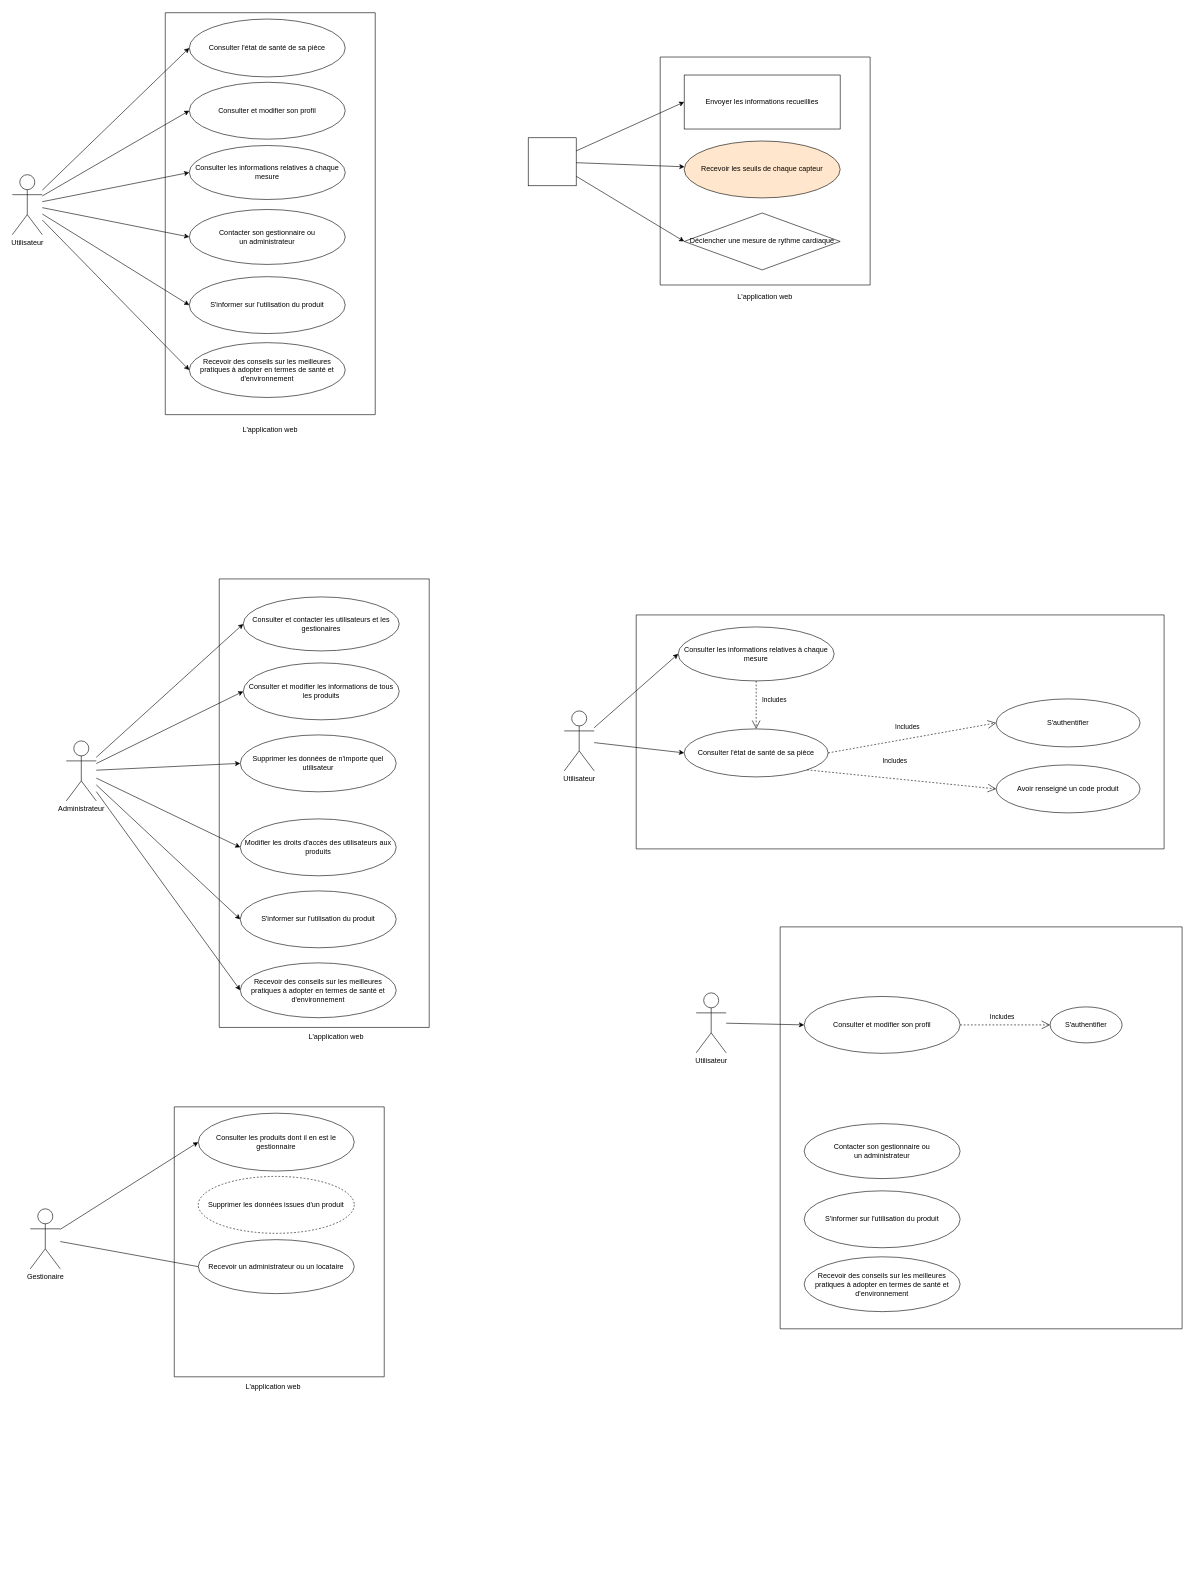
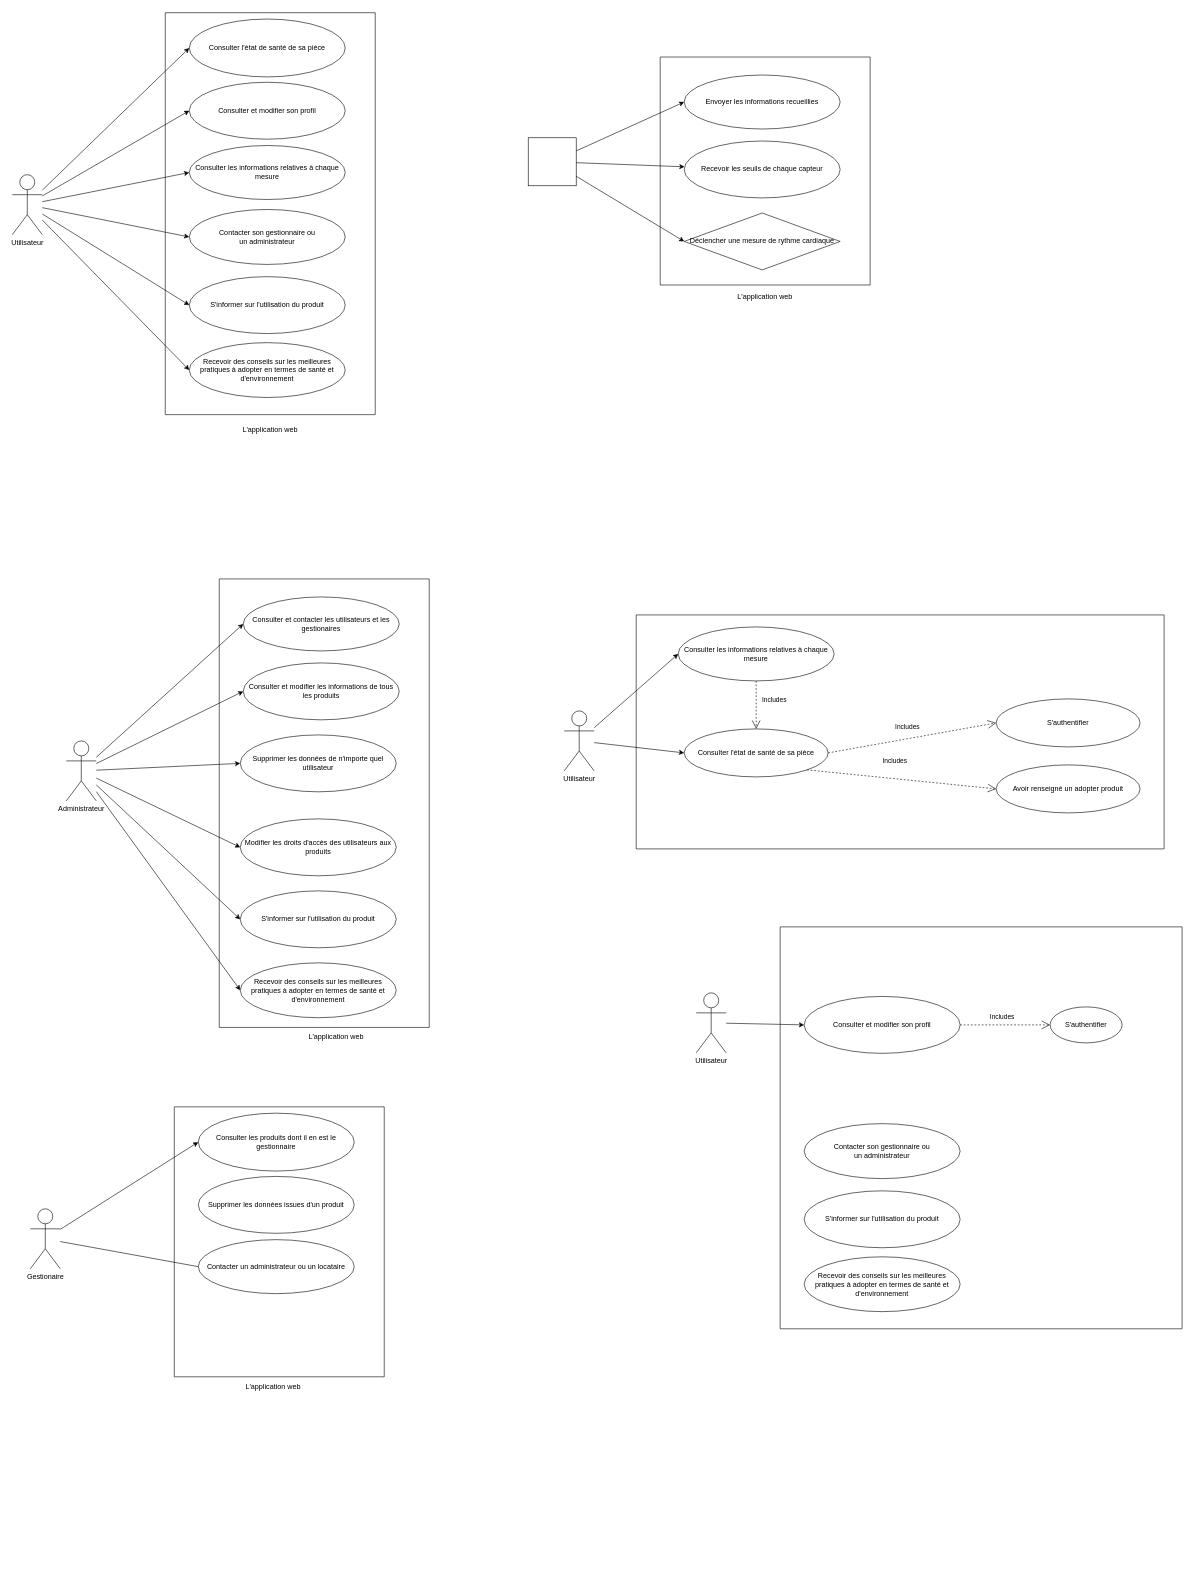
  <mxCell id="0" />
  <mxCell id="1" parent="0" />
  <mxCell id="2" value="" style="group" vertex="1" connectable="0" parent="1"><mxGeometry x="20" y="20.13" width="715" height="779.25" as="geometry" /></mxCell>
  <mxCell id="3" value="" style="group" parent="2" vertex="1" connectable="0"><mxGeometry x="255" width="460" height="779.25" as="geometry" /></mxCell>
  <mxCell id="4" value="" style="group" vertex="1" connectable="0" parent="3"><mxGeometry width="350" height="779.25" as="geometry" /></mxCell>
  <mxCell id="5" value="" style="swimlane;startSize=0;" parent="4" vertex="1"><mxGeometry width="350" height="670" as="geometry" /></mxCell>
  <mxCell id="6" value="Consulter l'état de santé de sa pièce" style="ellipse;whiteSpace=wrap;html=1;" parent="5" vertex="1"><mxGeometry x="40" y="10.541" width="260" height="96.493" as="geometry" /></mxCell>
  <mxCell id="7" value="Consulter et modifier son profil" style="ellipse;whiteSpace=wrap;html=1;" parent="5" vertex="1"><mxGeometry x="40" y="115.952" width="260" height="94.87" as="geometry" /></mxCell>
  <mxCell id="8" value="Consulter les informations relatives à chaque mesure" style="ellipse;whiteSpace=wrap;html=1;" parent="5" vertex="1"><mxGeometry x="40" y="221.363" width="260" height="90.01" as="geometry" /></mxCell>
  <mxCell id="9" value="Contacter son gestionnaire ou &lt;br&gt;un administrateur" style="ellipse;whiteSpace=wrap;html=1;" parent="5" vertex="1"><mxGeometry x="40" y="327.997" width="260" height="91.634" as="geometry" /></mxCell>
  <mxCell id="10" value="S'informer sur l'utilisation du produit" style="ellipse;whiteSpace=wrap;html=1;" parent="5" vertex="1"><mxGeometry x="40" y="439.996" width="260" height="94.87" as="geometry" /></mxCell>
  <mxCell id="11" value="Recevoir des conseils sur les meilleures pratiques à adopter en termes de santé et d'environnement" style="ellipse;whiteSpace=wrap;html=1;" vertex="1" parent="5"><mxGeometry x="40" y="549.996" width="260" height="91.402" as="geometry" /></mxCell>
  <mxCell id="12" value="L'application web" style="text;html=1;strokeColor=none;fillColor=none;align=center;verticalAlign=middle;whiteSpace=wrap;rounded=0;" parent="4" vertex="1"><mxGeometry x="120" y="679.997" width="110" height="31.623" as="geometry" /></mxCell>
  <mxCell id="13" value="" style="group" vertex="1" connectable="0" parent="2"><mxGeometry y="270" width="50" height="100" as="geometry" /></mxCell>
  <mxCell id="14" value="Utilisateur" style="shape=umlActor;verticalLabelPosition=bottom;verticalAlign=top;html=1;outlineConnect=0;" parent="13" vertex="1"><mxGeometry width="50" height="100" as="geometry" /></mxCell>
  <mxCell id="15" style="rounded=0;orthogonalLoop=1;jettySize=auto;html=1;entryX=0;entryY=0.5;entryDx=0;entryDy=0;" edge="1" parent="2" source="14" target="6"><mxGeometry relative="1" as="geometry" /></mxCell>
  <mxCell id="16" style="edgeStyle=none;rounded=0;orthogonalLoop=1;jettySize=auto;html=1;entryX=0;entryY=0.5;entryDx=0;entryDy=0;" edge="1" parent="2" source="14" target="7"><mxGeometry relative="1" as="geometry"><mxPoint x="100" y="750" as="sourcePoint" /></mxGeometry></mxCell>
  <mxCell id="17" style="edgeStyle=none;rounded=0;orthogonalLoop=1;jettySize=auto;html=1;entryX=0;entryY=0.5;entryDx=0;entryDy=0;" edge="1" parent="2" source="14" target="8"><mxGeometry relative="1" as="geometry" /></mxCell>
  <mxCell id="18" style="edgeStyle=none;rounded=0;orthogonalLoop=1;jettySize=auto;html=1;entryX=0;entryY=0.5;entryDx=0;entryDy=0;" edge="1" parent="2" source="14" target="9"><mxGeometry relative="1" as="geometry" /></mxCell>
  <mxCell id="19" style="edgeStyle=none;rounded=0;orthogonalLoop=1;jettySize=auto;html=1;entryX=0;entryY=0.5;entryDx=0;entryDy=0;" edge="1" parent="2" source="14" target="10"><mxGeometry relative="1" as="geometry" /></mxCell>
  <mxCell id="20" style="edgeStyle=none;rounded=0;orthogonalLoop=1;jettySize=auto;html=1;entryX=0;entryY=0.5;entryDx=0;entryDy=0;" edge="1" parent="2" source="14" target="11"><mxGeometry relative="1" as="geometry" /></mxCell>
  <mxCell id="21" value="" style="group" vertex="1" connectable="0" parent="1"><mxGeometry x="110" y="964" width="715" height="779.25" as="geometry" /></mxCell>
  <mxCell id="22" value="" style="group" vertex="1" connectable="0" parent="21"><mxGeometry x="255" width="460" height="779.25" as="geometry" /></mxCell>
  <mxCell id="23" value="" style="group" vertex="1" connectable="0" parent="22"><mxGeometry width="350" height="779.25" as="geometry" /></mxCell>
  <mxCell id="24" value="" style="swimlane;startSize=0;" vertex="1" parent="23"><mxGeometry width="350" height="747.63" as="geometry" /></mxCell>
  <mxCell id="25" value="Consulter et contacter les utilisateurs et les gestionaires" style="ellipse;whiteSpace=wrap;html=1;" vertex="1" parent="24"><mxGeometry x="40" y="30.003" width="260" height="90.01" as="geometry" /></mxCell>
  <mxCell id="26" value="S'informer sur l'utilisation du produit" style="ellipse;whiteSpace=wrap;html=1;" vertex="1" parent="24"><mxGeometry x="35" y="519.996" width="260" height="94.87" as="geometry" /></mxCell>
  <mxCell id="27" value="Recevoir des conseils sur les meilleures pratiques à adopter en termes de santé et d'environnement" style="ellipse;whiteSpace=wrap;html=1;" vertex="1" parent="24"><mxGeometry x="35" y="639.996" width="260" height="91.402" as="geometry" /></mxCell>
  <mxCell id="28" value="Consulter et modifier les informations de tous les produits" style="ellipse;whiteSpace=wrap;html=1;" vertex="1" parent="24"><mxGeometry x="40" y="139.996" width="260" height="94.87" as="geometry" /></mxCell>
  <mxCell id="29" value="Supprimer les données de n'importe quel utilisateur" style="ellipse;whiteSpace=wrap;html=1;" vertex="1" parent="24"><mxGeometry x="35" y="259.996" width="260" height="94.87" as="geometry" /></mxCell>
  <mxCell id="30" value="Modifier les droits d'accès des utilisateurs aux produits" style="ellipse;whiteSpace=wrap;html=1;" vertex="1" parent="24"><mxGeometry x="35" y="399.996" width="260" height="94.87" as="geometry" /></mxCell>
  <mxCell id="31" value="L'application web" style="text;html=1;strokeColor=none;fillColor=none;align=center;verticalAlign=middle;whiteSpace=wrap;rounded=0;" vertex="1" parent="23"><mxGeometry x="140" y="747.627" width="110" height="31.623" as="geometry" /></mxCell>
  <mxCell id="32" value="" style="group" vertex="1" connectable="0" parent="21"><mxGeometry y="270" width="50" height="100" as="geometry" /></mxCell>
  <mxCell id="33" value="Administrateur" style="shape=umlActor;verticalLabelPosition=bottom;verticalAlign=top;html=1;outlineConnect=0;" vertex="1" parent="32"><mxGeometry width="50" height="100" as="geometry" /></mxCell>
  <mxCell id="34" style="edgeStyle=none;rounded=0;orthogonalLoop=1;jettySize=auto;html=1;entryX=0;entryY=0.5;entryDx=0;entryDy=0;" edge="1" parent="21" source="33" target="25"><mxGeometry relative="1" as="geometry" /></mxCell>
  <mxCell id="35" style="edgeStyle=none;rounded=0;orthogonalLoop=1;jettySize=auto;html=1;entryX=0;entryY=0.5;entryDx=0;entryDy=0;" edge="1" parent="21" source="33" target="26"><mxGeometry relative="1" as="geometry" /></mxCell>
  <mxCell id="36" style="edgeStyle=none;rounded=0;orthogonalLoop=1;jettySize=auto;html=1;entryX=0;entryY=0.5;entryDx=0;entryDy=0;" edge="1" parent="21" source="33" target="27"><mxGeometry relative="1" as="geometry" /></mxCell>
  <mxCell id="37" style="edgeStyle=none;rounded=0;orthogonalLoop=1;jettySize=auto;html=1;entryX=0;entryY=0.5;entryDx=0;entryDy=0;" edge="1" parent="21" source="33" target="28"><mxGeometry relative="1" as="geometry" /></mxCell>
  <mxCell id="38" style="edgeStyle=none;rounded=0;orthogonalLoop=1;jettySize=auto;html=1;entryX=0;entryY=0.5;entryDx=0;entryDy=0;" edge="1" parent="21" source="33" target="29"><mxGeometry relative="1" as="geometry" /></mxCell>
  <mxCell id="39" style="edgeStyle=none;rounded=0;orthogonalLoop=1;jettySize=auto;html=1;entryX=0;entryY=0.5;entryDx=0;entryDy=0;" edge="1" parent="21" source="33" target="30"><mxGeometry relative="1" as="geometry" /></mxCell>
  <mxCell id="40" value="" style="group" vertex="1" connectable="0" parent="1"><mxGeometry x="35" y="1844" width="715" height="779.25" as="geometry" /></mxCell>
  <mxCell id="41" value="" style="group" vertex="1" connectable="0" parent="40"><mxGeometry x="255" width="460" height="779.25" as="geometry" /></mxCell>
  <mxCell id="42" value="" style="group" vertex="1" connectable="0" parent="41"><mxGeometry width="350" height="779.25" as="geometry" /></mxCell>
  <mxCell id="43" value="" style="swimlane;startSize=0;" vertex="1" parent="42"><mxGeometry width="350" height="450" as="geometry" /></mxCell>
  <mxCell id="44" value="Consulter les produits dont il en est le gestionnaire" style="ellipse;whiteSpace=wrap;html=1;" vertex="1" parent="43"><mxGeometry x="40" y="10.541" width="260" height="96.493" as="geometry" /></mxCell>
- <mxCell id="45" value="Supprimer les données issues d'un produit" style="ellipse;whiteSpace=wrap;html=1;dashed=1;" vertex="1" parent="43"><mxGeometry x="40" y="115.952" width="260" height="94.87" as="geometry" /></mxCell>
- <mxCell id="46" value="Recevoir un administrateur ou un locataire" style="ellipse;whiteSpace=wrap;html=1;" vertex="1" parent="43"><mxGeometry x="40" y="221.363" width="260" height="90.01" as="geometry" /></mxCell>
+ <mxCell id="45" value="Supprimer les données issues d'un produit" style="ellipse;whiteSpace=wrap;html=1;" vertex="1" parent="43"><mxGeometry x="40" y="115.952" width="260" height="94.87" as="geometry" /></mxCell>
+ <mxCell id="46" value="Contacter un administrateur ou un locataire" style="ellipse;whiteSpace=wrap;html=1;" vertex="1" parent="43"><mxGeometry x="40" y="221.363" width="260" height="90.01" as="geometry" /></mxCell>
  <mxCell id="47" value="L'application web" style="text;html=1;strokeColor=none;fillColor=none;align=center;verticalAlign=middle;whiteSpace=wrap;rounded=0;" vertex="1" parent="42"><mxGeometry x="110" y="449.997" width="110" height="31.623" as="geometry" /></mxCell>
  <mxCell id="48" value="" style="group" vertex="1" connectable="0" parent="40"><mxGeometry x="15" y="170" width="50" height="100" as="geometry" /></mxCell>
  <mxCell id="49" value="Gestionaire" style="shape=umlActor;verticalLabelPosition=bottom;verticalAlign=top;html=1;outlineConnect=0;" vertex="1" parent="48"><mxGeometry width="50" height="100" as="geometry" /></mxCell>
  <mxCell id="50" style="rounded=0;orthogonalLoop=1;jettySize=auto;html=1;entryX=0;entryY=0.5;entryDx=0;entryDy=0;" edge="1" parent="40" source="49" target="44"><mxGeometry relative="1" as="geometry" /></mxCell>
  <mxCell id="51" style="edgeStyle=none;rounded=0;orthogonalLoop=1;jettySize=auto;html=1;entryX=0;entryY=0.5;entryDx=0;entryDy=0;endArrow=none;" edge="1" parent="40" source="49" target="46"><mxGeometry relative="1" as="geometry" /></mxCell>
  <mxCell id="52" value="" style="group" vertex="1" connectable="0" parent="1"><mxGeometry x="880" y="94" width="570" height="779.25" as="geometry" /></mxCell>
  <mxCell id="53" value="" style="group" vertex="1" connectable="0" parent="52"><mxGeometry x="220" width="350" height="779.25" as="geometry" /></mxCell>
  <mxCell id="54" value="" style="group" vertex="1" connectable="0" parent="53"><mxGeometry width="350" height="416.24" as="geometry" /></mxCell>
  <mxCell id="55" value="" style="swimlane;startSize=0;" vertex="1" parent="54"><mxGeometry width="350" height="380" as="geometry" /></mxCell>
- <mxCell id="56" value="Envoyer les informations recueillies" style="whiteSpace=wrap;html=1;rounded=0;" vertex="1" parent="55"><mxGeometry x="40" y="30.003" width="260" height="90.01" as="geometry" /></mxCell>
- <mxCell id="57" value="Recevoir les seuils de chaque capteur" style="ellipse;whiteSpace=wrap;html=1;fillColor=#ffe6cc;" vertex="1" parent="55"><mxGeometry x="40" y="139.996" width="260" height="94.87" as="geometry" /></mxCell>
+ <mxCell id="56" value="Envoyer les informations recueillies" style="ellipse;whiteSpace=wrap;html=1;" vertex="1" parent="55"><mxGeometry x="40" y="30.003" width="260" height="90.01" as="geometry" /></mxCell>
+ <mxCell id="57" value="Recevoir les seuils de chaque capteur" style="ellipse;whiteSpace=wrap;html=1;" vertex="1" parent="55"><mxGeometry x="40" y="139.996" width="260" height="94.87" as="geometry" /></mxCell>
  <mxCell id="58" value="Déclencher une mesure de rythme cardiaque" style="rhombus;whiteSpace=wrap;html=1;" vertex="1" parent="55"><mxGeometry x="40" y="259.996" width="260" height="94.87" as="geometry" /></mxCell>
  <mxCell id="59" value="L'application web" style="text;html=1;strokeColor=none;fillColor=none;align=center;verticalAlign=middle;whiteSpace=wrap;rounded=0;" vertex="1" parent="54"><mxGeometry x="120" y="384.617" width="110" height="31.623" as="geometry" /></mxCell>
  <mxCell id="60" value="" style="group" vertex="1" connectable="0" parent="52"><mxGeometry y="134.62" width="80" height="110" as="geometry" /></mxCell>
  <mxCell id="61" value="" style="group" vertex="1" connectable="0" parent="60"><mxGeometry width="80" height="110" as="geometry" /></mxCell>
  <mxCell id="62" value="" style="whiteSpace=wrap;html=1;aspect=fixed;" vertex="1" parent="61"><mxGeometry width="80" height="80" as="geometry" /></mxCell>
  <mxCell id="63" style="edgeStyle=none;rounded=0;orthogonalLoop=1;jettySize=auto;html=1;entryX=0;entryY=0.5;entryDx=0;entryDy=0;" edge="1" parent="52" source="62" target="56"><mxGeometry relative="1" as="geometry" /></mxCell>
  <mxCell id="64" style="edgeStyle=none;rounded=0;orthogonalLoop=1;jettySize=auto;html=1;" edge="1" parent="52" source="62" target="57"><mxGeometry relative="1" as="geometry" /></mxCell>
  <mxCell id="65" style="edgeStyle=none;rounded=0;orthogonalLoop=1;jettySize=auto;html=1;entryX=0;entryY=0.5;entryDx=0;entryDy=0;" edge="1" parent="52" source="62" target="58"><mxGeometry relative="1" as="geometry" /></mxCell>
  <mxCell id="66" value="" style="swimlane;startSize=0;" vertex="1" parent="1"><mxGeometry x="1060" y="1024" width="880" height="390.01" as="geometry" /></mxCell>
- <mxCell id="67" value="Avoir renseigné un code produit" style="ellipse;whiteSpace=wrap;html=1;" vertex="1" parent="66"><mxGeometry x="600" y="250" width="240" height="80" as="geometry" /></mxCell>
+ <mxCell id="67" value="Avoir renseigné un adopter produit" style="ellipse;whiteSpace=wrap;html=1;" vertex="1" parent="66"><mxGeometry x="600" y="250" width="240" height="80" as="geometry" /></mxCell>
  <mxCell id="68" value="S'authentifier" style="ellipse;whiteSpace=wrap;html=1;" vertex="1" parent="66"><mxGeometry x="600" y="140" width="240" height="80" as="geometry" /></mxCell>
  <mxCell id="69" value="Consulter l'état de santé de sa pièce" style="ellipse;whiteSpace=wrap;html=1;" vertex="1" parent="66"><mxGeometry x="80" y="190" width="240" height="80" as="geometry" /></mxCell>
  <mxCell id="70" value="Includes" style="endArrow=open;endSize=12;dashed=1;html=1;rounded=0;exitX=1;exitY=0.5;exitDx=0;exitDy=0;entryX=0;entryY=0.5;entryDx=0;entryDy=0;" edge="1" parent="66" source="69" target="68"><mxGeometry x="-0.039" y="19" width="160" relative="1" as="geometry"><mxPoint x="380" y="290" as="sourcePoint" /><mxPoint x="540" y="290" as="targetPoint" /><mxPoint as="offset" /></mxGeometry></mxCell>
  <mxCell id="71" value="Includes" style="endArrow=open;endSize=12;dashed=1;html=1;rounded=0;exitX=1;exitY=1;exitDx=0;exitDy=0;entryX=0;entryY=0.5;entryDx=0;entryDy=0;" edge="1" parent="66" source="69" target="67"><mxGeometry x="-0.085" y="29" width="160" relative="1" as="geometry"><mxPoint x="100" y="410" as="sourcePoint" /><mxPoint x="260" y="410" as="targetPoint" /><mxPoint x="-1" as="offset" /></mxGeometry></mxCell>
  <mxCell id="72" value="Consulter les informations relatives à chaque mesure" style="ellipse;whiteSpace=wrap;html=1;" vertex="1" parent="66"><mxGeometry x="70" y="20.003" width="260" height="90.01" as="geometry" /></mxCell>
  <mxCell id="73" value="Includes" style="endArrow=open;endSize=12;dashed=1;html=1;rounded=0;exitX=0.5;exitY=1;exitDx=0;exitDy=0;entryX=0.5;entryY=0;entryDx=0;entryDy=0;" edge="1" parent="66" source="72" target="69"><mxGeometry x="-0.25" y="30" width="160" relative="1" as="geometry"><mxPoint x="340.0" y="240" as="sourcePoint" /><mxPoint x="610.0" y="190" as="targetPoint" /><mxPoint y="1" as="offset" /></mxGeometry></mxCell>
  <mxCell id="74" value="" style="group" vertex="1" connectable="0" parent="1"><mxGeometry x="940" y="1184" width="50" height="100" as="geometry" /></mxCell>
  <mxCell id="75" value="Utilisateur" style="shape=umlActor;verticalLabelPosition=bottom;verticalAlign=top;html=1;outlineConnect=0;" vertex="1" parent="74"><mxGeometry width="50" height="100" as="geometry" /></mxCell>
  <mxCell id="76" style="edgeStyle=none;rounded=0;orthogonalLoop=1;jettySize=auto;html=1;entryX=0;entryY=0.5;entryDx=0;entryDy=0;" edge="1" parent="1" source="75" target="69"><mxGeometry relative="1" as="geometry" /></mxCell>
  <mxCell id="77" value="" style="swimlane;startSize=0;" vertex="1" parent="1"><mxGeometry x="1300" y="1544" width="670" height="670" as="geometry" /></mxCell>
  <mxCell id="78" value="Consulter et modifier son profil" style="ellipse;whiteSpace=wrap;html=1;" vertex="1" parent="77"><mxGeometry x="40" y="115.952" width="260" height="94.87" as="geometry" /></mxCell>
  <mxCell id="79" value="Contacter son gestionnaire ou &lt;br&gt;un administrateur" style="ellipse;whiteSpace=wrap;html=1;" vertex="1" parent="77"><mxGeometry x="40" y="327.997" width="260" height="91.634" as="geometry" /></mxCell>
  <mxCell id="80" value="S'informer sur l'utilisation du produit" style="ellipse;whiteSpace=wrap;html=1;" vertex="1" parent="77"><mxGeometry x="40" y="439.996" width="260" height="94.87" as="geometry" /></mxCell>
  <mxCell id="81" value="Recevoir des conseils sur les meilleures pratiques à adopter en termes de santé et d'environnement" style="ellipse;whiteSpace=wrap;html=1;" vertex="1" parent="77"><mxGeometry x="40" y="549.996" width="260" height="91.402" as="geometry" /></mxCell>
  <mxCell id="82" value="" style="group" vertex="1" connectable="0" parent="1"><mxGeometry x="1160" y="1654" width="50" height="100" as="geometry" /></mxCell>
  <mxCell id="83" value="Utilisateur" style="shape=umlActor;verticalLabelPosition=bottom;verticalAlign=top;html=1;outlineConnect=0;" vertex="1" parent="82"><mxGeometry width="50" height="100" as="geometry" /></mxCell>
  <mxCell id="84" style="edgeStyle=none;rounded=0;orthogonalLoop=1;jettySize=auto;html=1;entryX=0;entryY=0.5;entryDx=0;entryDy=0;" edge="1" parent="1" source="75" target="72"><mxGeometry relative="1" as="geometry" /></mxCell>
  <mxCell id="85" style="edgeStyle=none;rounded=0;orthogonalLoop=1;jettySize=auto;html=1;entryX=0;entryY=0.5;entryDx=0;entryDy=0;" edge="1" parent="1" source="83" target="78"><mxGeometry relative="1" as="geometry" /></mxCell>
  <mxCell id="86" value="S'authentifier" style="ellipse;whiteSpace=wrap;html=1;" vertex="1" parent="1"><mxGeometry x="1750" y="1677.387" width="120" height="60" as="geometry" /></mxCell>
  <mxCell id="87" value="Includes" style="endArrow=open;endSize=12;dashed=1;html=1;rounded=0;exitX=1;exitY=0.5;exitDx=0;exitDy=0;entryX=0;entryY=0.5;entryDx=0;entryDy=0;" edge="1" parent="1" source="78" target="86"><mxGeometry x="-0.067" y="13" width="160" relative="1" as="geometry"><mxPoint x="1650" y="1904" as="sourcePoint" /><mxPoint x="1810" y="1904" as="targetPoint" /><mxPoint as="offset" /></mxGeometry></mxCell>
